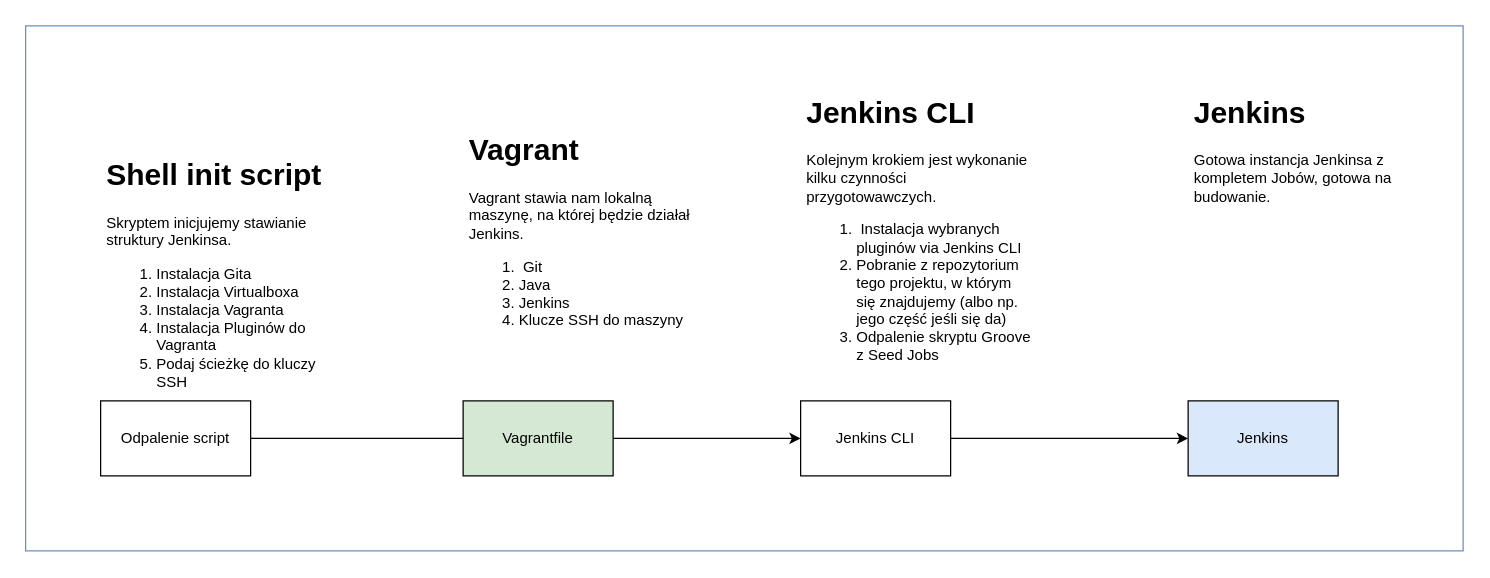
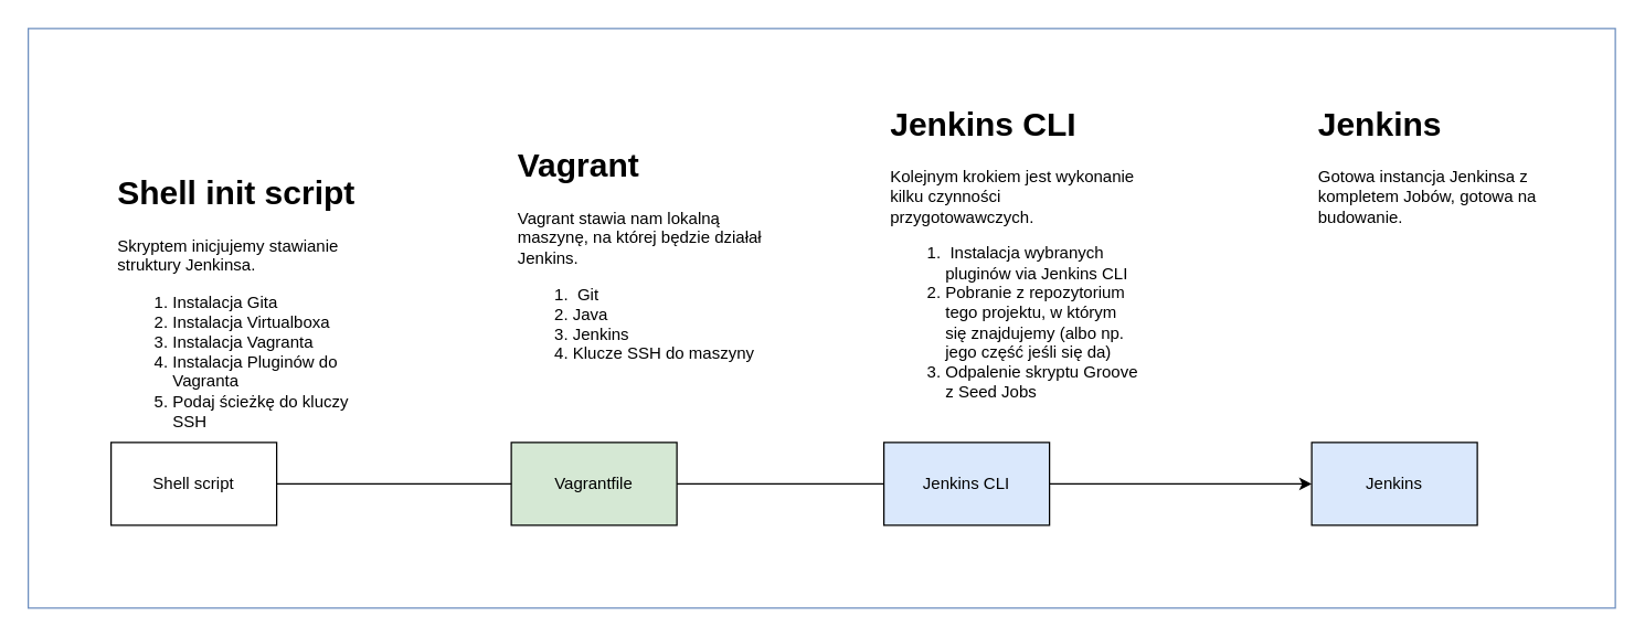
  <mxCell id="0" />
  <mxCell id="1" parent="0" />
  <mxCell id="2" value="Vagrantfile" style="rounded=0;whiteSpace=wrap;html=1;fillColor=#d5e8d4;" vertex="1" parent="1"><mxGeometry x="370" y="320" width="120" height="60" as="geometry" /></mxCell>
  <mxCell id="3" value="&lt;h1&gt;Vagrant&lt;/h1&gt;&lt;p&gt;Vagrant stawia nam lokalną maszynę, na której będzie działał Jenkins.&lt;/p&gt;&lt;p&gt;&lt;/p&gt;&lt;ol&gt;&lt;li&gt;&amp;nbsp;Git&lt;/li&gt;&lt;li&gt;Java&lt;/li&gt;&lt;li&gt;Jenkins&lt;/li&gt;&lt;li&gt;Klucze SSH do maszyny&lt;/li&gt;&lt;/ol&gt;&lt;p&gt;&lt;/p&gt;" style="text;html=1;strokeColor=none;fillColor=none;spacing=5;spacingTop=-20;whiteSpace=wrap;overflow=hidden;rounded=0;" vertex="1" parent="1"><mxGeometry x="370" y="100" width="190" height="210" as="geometry" /></mxCell>
- <mxCell id="4" value="Odpalenie script" style="rounded=0;whiteSpace=wrap;html=1;" vertex="1" parent="1"><mxGeometry x="80" y="320" width="120" height="60" as="geometry" /></mxCell>
+ <mxCell id="4" value="Shell script" style="rounded=0;whiteSpace=wrap;html=1;" vertex="1" parent="1"><mxGeometry x="80" y="320" width="120" height="60" as="geometry" /></mxCell>
  <mxCell id="5" value="&lt;h1&gt;Shell init script&lt;/h1&gt;&lt;p&gt;Skryptem inicjujemy stawianie struktury Jenkinsa.&lt;/p&gt;&lt;p&gt;&lt;/p&gt;&lt;ol&gt;&lt;li&gt;Instalacja Gita&lt;/li&gt;&lt;li&gt;Instalacja Virtualboxa&lt;/li&gt;&lt;li&gt;Instalacja Vagranta&lt;/li&gt;&lt;li&gt;Instalacja Pluginów do Vagranta&lt;/li&gt;&lt;li&gt;Podaj ścieżkę do kluczy SSH&lt;/li&gt;&lt;/ol&gt;&lt;p&gt;&lt;/p&gt;" style="text;html=1;strokeColor=none;fillColor=none;spacing=5;spacingTop=-20;whiteSpace=wrap;overflow=hidden;rounded=0;" vertex="1" parent="1"><mxGeometry x="80" y="120" width="190" height="190" as="geometry" /></mxCell>
- <mxCell id="6" value="Jenkins CLI" style="rounded=0;whiteSpace=wrap;html=1;" vertex="1" parent="1"><mxGeometry x="640" y="320" width="120" height="60" as="geometry" /></mxCell>
+ <mxCell id="6" value="Jenkins CLI" style="rounded=0;whiteSpace=wrap;html=1;fillColor=#dae8fc;" vertex="1" parent="1"><mxGeometry x="640" y="320" width="120" height="60" as="geometry" /></mxCell>
  <mxCell id="7" value="&lt;h1&gt;Jenkins CLI&lt;/h1&gt;&lt;p&gt;Kolejnym krokiem jest wykonanie kilku czynności przygotowawczych.&lt;/p&gt;&lt;p&gt;&lt;/p&gt;&lt;ol&gt;&lt;li&gt;&amp;nbsp;Instalacja wybranych pluginów via Jenkins CLI&lt;/li&gt;&lt;li&gt;Pobranie z repozytorium tego projektu, w którym się znajdujemy (albo np. jego część jeśli się da)&lt;/li&gt;&lt;li&gt;Odpalenie skryptu Groove z Seed Jobs&lt;/li&gt;&lt;/ol&gt;&lt;p&gt;&lt;/p&gt;" style="text;html=1;strokeColor=none;fillColor=none;spacing=5;spacingTop=-20;whiteSpace=wrap;overflow=hidden;rounded=0;" vertex="1" parent="1"><mxGeometry x="640" y="70" width="190" height="240" as="geometry" /></mxCell>
  <mxCell id="8" value="Jenkins" style="rounded=0;whiteSpace=wrap;html=1;fillColor=#dae8fc;" vertex="1" parent="1"><mxGeometry x="950" y="320" width="120" height="60" as="geometry" /></mxCell>
  <mxCell id="9" value="&lt;h1&gt;Jenkins&lt;/h1&gt;&lt;p&gt;Gotowa instancja Jenkinsa z kompletem Jobów, gotowa na budowanie.&lt;/p&gt;&lt;p&gt;&lt;/p&gt;" style="text;html=1;strokeColor=none;fillColor=none;spacing=5;spacingTop=-20;whiteSpace=wrap;overflow=hidden;rounded=0;" vertex="1" parent="1"><mxGeometry x="950" y="70" width="190" height="240" as="geometry" /></mxCell>
  <mxCell id="10" value="" style="endArrow=none;html=1;exitX=1;exitY=0.5;exitDx=0;exitDy=0;entryX=0;entryY=0.5;entryDx=0;entryDy=0;" edge="1" parent="1" source="4" target="2"><mxGeometry width="50" height="50" relative="1" as="geometry"><mxPoint x="270" y="380" as="sourcePoint" /><mxPoint x="320" y="330" as="targetPoint" /></mxGeometry></mxCell>
- <mxCell id="11" value="" style="endArrow=classic;html=1;exitX=1;exitY=0.5;exitDx=0;exitDy=0;entryX=0;entryY=0.5;entryDx=0;entryDy=0;" edge="1" parent="1" source="2" target="6"><mxGeometry width="50" height="50" relative="1" as="geometry"><mxPoint x="530" y="350" as="sourcePoint" /><mxPoint x="600" y="350" as="targetPoint" /></mxGeometry></mxCell>
+ <mxCell id="11" value="" style="endArrow=none;html=1;exitX=1;exitY=0.5;exitDx=0;exitDy=0;entryX=0;entryY=0.5;entryDx=0;entryDy=0;" edge="1" parent="1" source="2" target="6"><mxGeometry width="50" height="50" relative="1" as="geometry"><mxPoint x="530" y="350" as="sourcePoint" /><mxPoint x="600" y="350" as="targetPoint" /></mxGeometry></mxCell>
  <mxCell id="12" value="" style="endArrow=classic;html=1;exitX=1;exitY=0.5;exitDx=0;exitDy=0;entryX=0;entryY=0.5;entryDx=0;entryDy=0;" edge="1" parent="1" source="6" target="8"><mxGeometry width="50" height="50" relative="1" as="geometry"><mxPoint x="790" y="430" as="sourcePoint" /><mxPoint x="940" y="430" as="targetPoint" /></mxGeometry></mxCell>
  <mxCell id="13" value="" style="rounded=0;whiteSpace=wrap;html=1;fillColor=none;strokeColor=#6c8ebf;" vertex="1" parent="1"><mxGeometry x="20" y="20" width="1150" height="420" as="geometry" /></mxCell>
